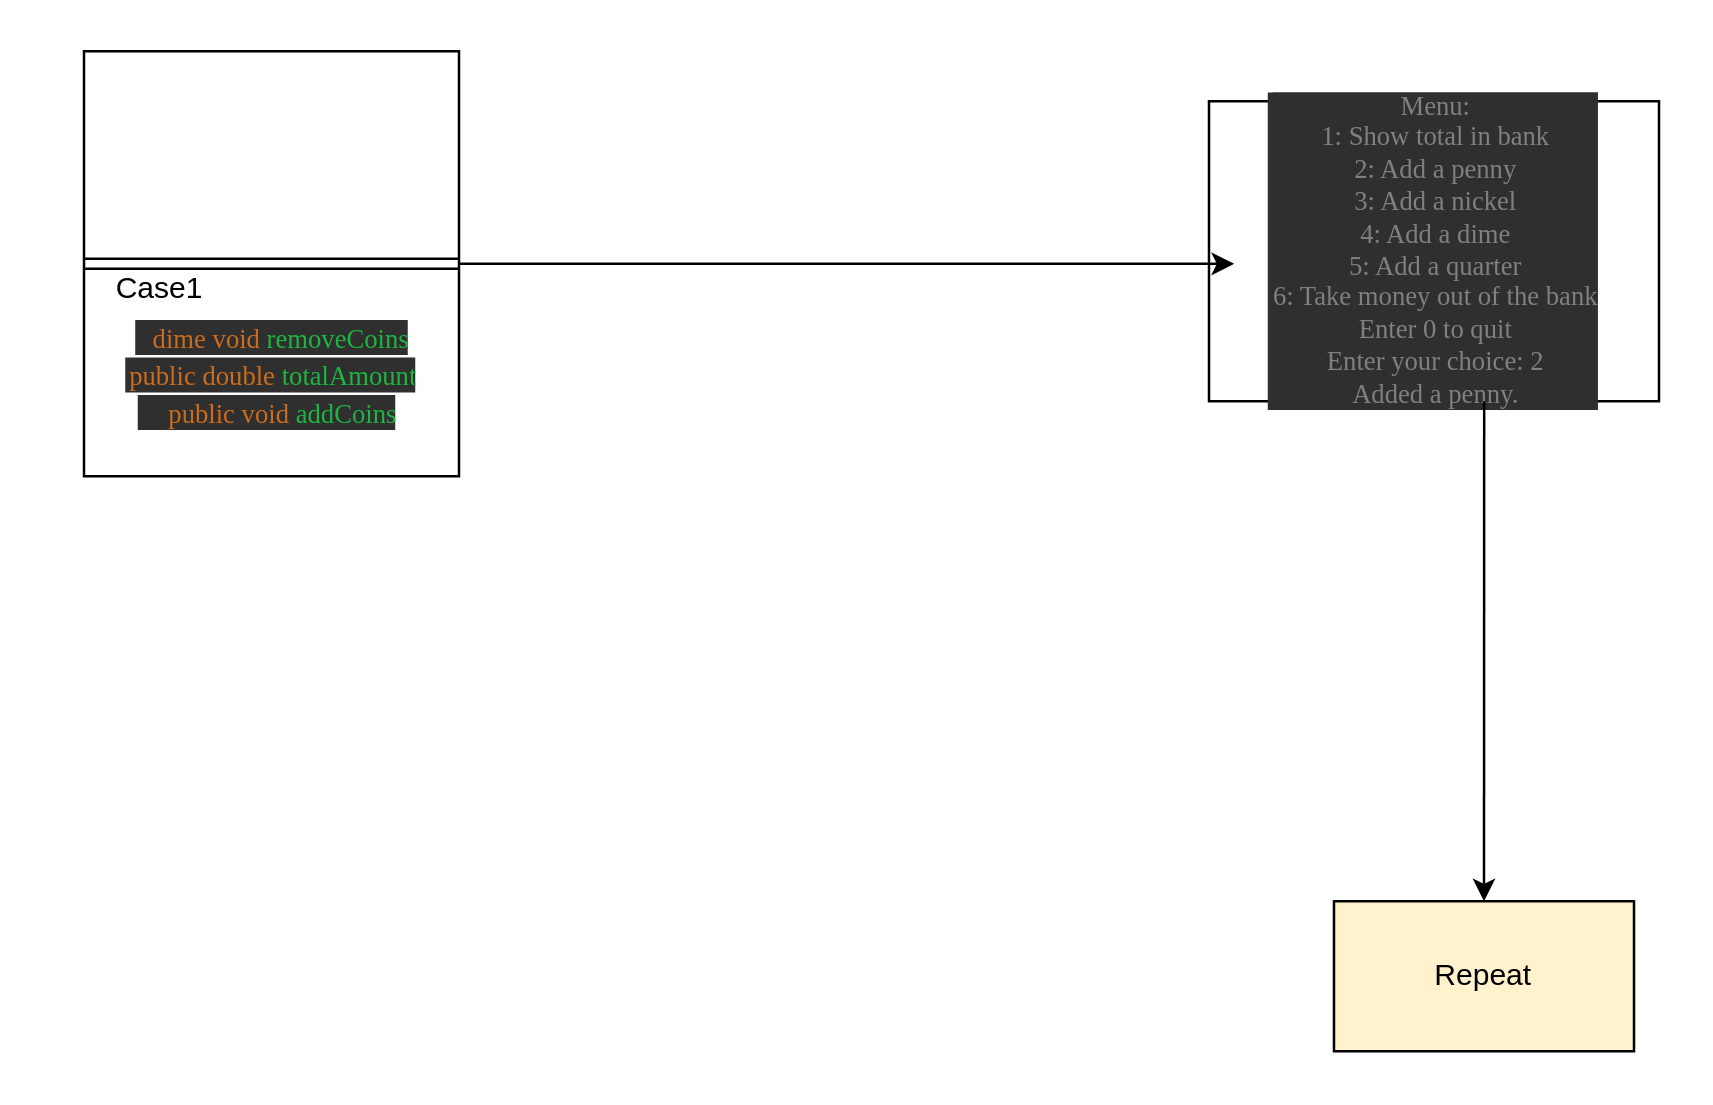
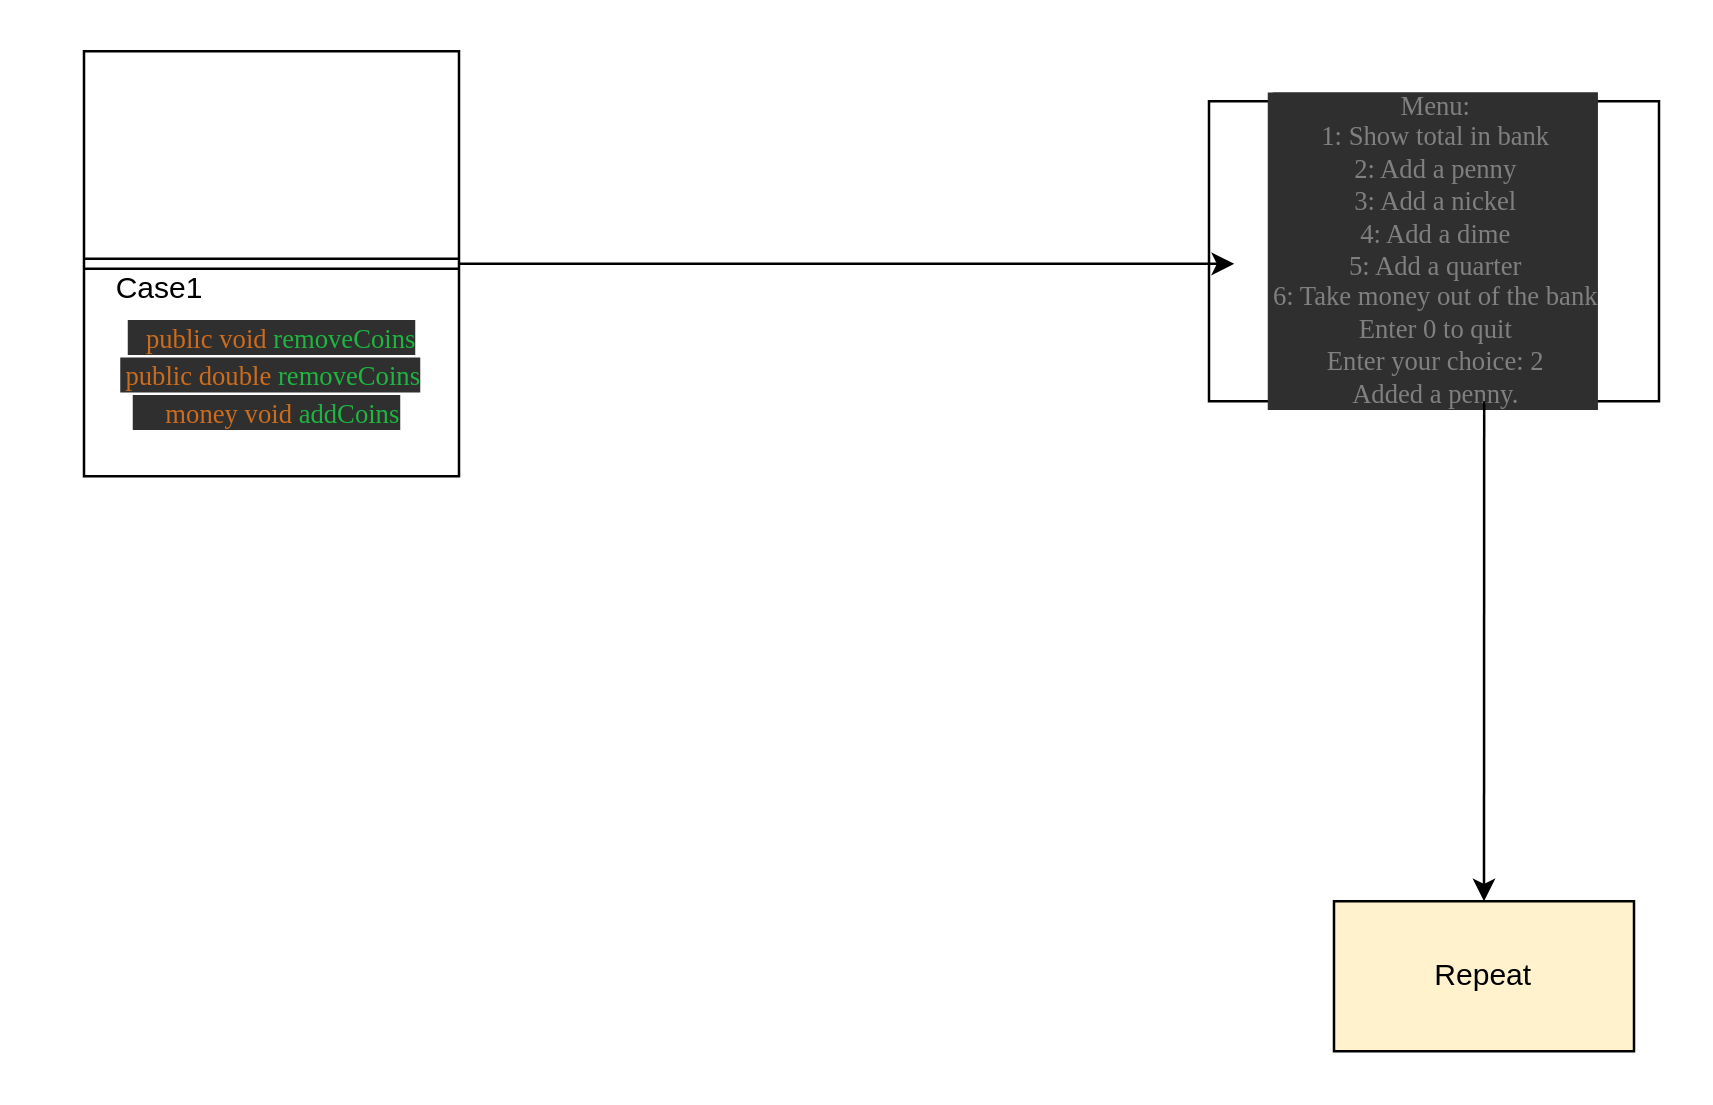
  <mxCell id="0" />
  <mxCell id="1" parent="0" />
  <mxCell id="2" value="&lt;div&gt;&lt;br&gt;&lt;/div&gt;" style="rounded=0;whiteSpace=wrap;html=1;" vertex="1" parent="1"><mxGeometry x="33" y="20" width="150" height="170" as="geometry" /></mxCell>
  <mxCell id="3" value="" style="shape=link;html=1;rounded=0;exitX=0;exitY=0.5;exitDx=0;exitDy=0;entryX=1;entryY=0.5;entryDx=0;entryDy=0;" edge="1" parent="1" source="2" target="2"><mxGeometry width="100" relative="1" as="geometry"><mxPoint x="153" y="30" as="sourcePoint" /><mxPoint x="253" y="30" as="targetPoint" /></mxGeometry></mxCell>
  <mxCell id="4" value="Case1" style="text;html=1;align=center;verticalAlign=middle;resizable=0;points=[];autosize=1;strokeColor=none;fillColor=none;" vertex="1" parent="1"><mxGeometry x="33" y="100" width="60" height="30" as="geometry" /></mxCell>
- <mxCell id="5" value="&lt;span style=&quot;background-color:#2f2f2f;padding:0px 0px 0px 2px;&quot;&gt;&lt;span style=&quot;color: rgb(204, 204, 204); font-family: Consolas; font-size: 8pt; white-space: pre;&quot;&gt;&lt;span style=&quot;color:#d9e8f7;&quot;&gt;  &lt;/span&gt;&lt;span style=&quot;color:#cc6c1d;&quot;&gt;dime&lt;/span&gt;&lt;span style=&quot;color:#d9e8f7;&quot;&gt; &lt;/span&gt;&lt;span style=&quot;color:#cc6c1d;&quot;&gt;void&lt;/span&gt;&lt;span style=&quot;color:#d9e8f7;&quot;&gt; &lt;/span&gt;&lt;span style=&quot;color:#1eb540;&quot;&gt;removeCoins&lt;/span&gt;&lt;/span&gt;&lt;/span&gt;" style="text;html=1;align=center;verticalAlign=middle;whiteSpace=wrap;rounded=0;" vertex="1" parent="1"><mxGeometry x="25.5" y="120" width="165" height="30" as="geometry" /></mxCell>
- <mxCell id="6" value="&lt;span style=&quot;background-color:#2f2f2f;padding:0px 0px 0px 2px;&quot;&gt;&lt;span style=&quot;color: rgb(204, 204, 204); font-family: Consolas; font-size: 8pt; white-space: pre;&quot;&gt;&lt;span style=&quot;color:#d9e8f7;&quot;&gt;&lt;/span&gt;&lt;span style=&quot;color:#cc6c1d;&quot;&gt;public&lt;/span&gt;&lt;span style=&quot;color:#d9e8f7;&quot;&gt; &lt;/span&gt;&lt;span style=&quot;color:#cc6c1d;&quot;&gt;double&lt;/span&gt;&lt;span style=&quot;color:#d9e8f7;&quot;&gt; &lt;/span&gt;&lt;span style=&quot;color:#1eb540;&quot;&gt;totalAmount&lt;/span&gt;&lt;/span&gt;&lt;/span&gt;" style="text;html=1;align=center;verticalAlign=middle;whiteSpace=wrap;rounded=0;" vertex="1" parent="1"><mxGeometry x="23" y="135" width="170" height="30" as="geometry" /></mxCell>
- <mxCell id="7" value="&lt;span style=&quot;background-color:#2f2f2f;padding:0px 0px 0px 2px;&quot;&gt;&lt;span style=&quot;color: rgb(204, 204, 204); font-family: Consolas; font-size: 8pt; white-space-collapse: preserve;&quot;&gt;&lt;span style=&quot;color:#d9e8f7;&quot;&gt;    &lt;/span&gt;&lt;span style=&quot;color:#cc6c1d;&quot;&gt;public&lt;/span&gt;&lt;span style=&quot;color:#d9e8f7;&quot;&gt; &lt;/span&gt;&lt;span style=&quot;color:#cc6c1d;&quot;&gt;void&lt;/span&gt;&lt;span style=&quot;color:#d9e8f7;&quot;&gt; &lt;/span&gt;&lt;span style=&quot;color:#1eb540;&quot;&gt;addCoins&lt;/span&gt;&lt;/span&gt;&lt;/span&gt;" style="text;html=1;align=center;verticalAlign=middle;resizable=0;points=[];autosize=1;strokeColor=none;fillColor=none;" vertex="1" parent="1"><mxGeometry x="20.5" y="150" width="170" height="30" as="geometry" /></mxCell>
+ <mxCell id="5" value="&lt;span style=&quot;background-color:#2f2f2f;padding:0px 0px 0px 2px;&quot;&gt;&lt;span style=&quot;color: rgb(204, 204, 204); font-family: Consolas; font-size: 8pt; white-space: pre;&quot;&gt;&lt;span style=&quot;color:#d9e8f7;&quot;&gt;  &lt;/span&gt;&lt;span style=&quot;color:#cc6c1d;&quot;&gt;public&lt;/span&gt;&lt;span style=&quot;color:#d9e8f7;&quot;&gt; &lt;/span&gt;&lt;span style=&quot;color:#cc6c1d;&quot;&gt;void&lt;/span&gt;&lt;span style=&quot;color:#d9e8f7;&quot;&gt; &lt;/span&gt;&lt;span style=&quot;color:#1eb540;&quot;&gt;removeCoins&lt;/span&gt;&lt;/span&gt;&lt;/span&gt;" style="text;html=1;align=center;verticalAlign=middle;whiteSpace=wrap;rounded=0;" vertex="1" parent="1"><mxGeometry x="25.5" y="120" width="165" height="30" as="geometry" /></mxCell>
+ <mxCell id="6" value="&lt;span style=&quot;background-color:#2f2f2f;padding:0px 0px 0px 2px;&quot;&gt;&lt;span style=&quot;color: rgb(204, 204, 204); font-family: Consolas; font-size: 8pt; white-space: pre;&quot;&gt;&lt;span style=&quot;color:#d9e8f7;&quot;&gt;&lt;/span&gt;&lt;span style=&quot;color:#cc6c1d;&quot;&gt;public&lt;/span&gt;&lt;span style=&quot;color:#d9e8f7;&quot;&gt; &lt;/span&gt;&lt;span style=&quot;color:#cc6c1d;&quot;&gt;double&lt;/span&gt;&lt;span style=&quot;color:#d9e8f7;&quot;&gt; &lt;/span&gt;&lt;span style=&quot;color:#1eb540;&quot;&gt;removeCoins&lt;/span&gt;&lt;/span&gt;&lt;/span&gt;" style="text;html=1;align=center;verticalAlign=middle;whiteSpace=wrap;rounded=0;" vertex="1" parent="1"><mxGeometry x="23" y="135" width="170" height="30" as="geometry" /></mxCell>
+ <mxCell id="7" value="&lt;span style=&quot;background-color:#2f2f2f;padding:0px 0px 0px 2px;&quot;&gt;&lt;span style=&quot;color: rgb(204, 204, 204); font-family: Consolas; font-size: 8pt; white-space-collapse: preserve;&quot;&gt;&lt;span style=&quot;color:#d9e8f7;&quot;&gt;    &lt;/span&gt;&lt;span style=&quot;color:#cc6c1d;&quot;&gt;money&lt;/span&gt;&lt;span style=&quot;color:#d9e8f7;&quot;&gt; &lt;/span&gt;&lt;span style=&quot;color:#cc6c1d;&quot;&gt;void&lt;/span&gt;&lt;span style=&quot;color:#d9e8f7;&quot;&gt; &lt;/span&gt;&lt;span style=&quot;color:#1eb540;&quot;&gt;addCoins&lt;/span&gt;&lt;/span&gt;&lt;/span&gt;" style="text;html=1;align=center;verticalAlign=middle;resizable=0;points=[];autosize=1;strokeColor=none;fillColor=none;" vertex="1" parent="1"><mxGeometry x="20.5" y="150" width="170" height="30" as="geometry" /></mxCell>
  <mxCell id="8" value="&lt;div style=&quot;background-color:#2f2f2f;padding:0px 0px 0px 2px;&quot;&gt;&lt;div style=&quot;color:#cccccc;background-color:#2f2f2f;font-family:&amp;quot;Consolas&amp;quot;;font-size:8pt;white-space:pre;&quot;&gt;&lt;p style=&quot;margin:0;&quot;&gt;&lt;span style=&quot;color:#808080;&quot;&gt;Menu:&lt;/span&gt;&lt;/p&gt;&lt;p style=&quot;margin:0;&quot;&gt;&lt;span style=&quot;color:#808080;&quot;&gt;1: Show total in bank&lt;/span&gt;&lt;/p&gt;&lt;p style=&quot;margin:0;&quot;&gt;&lt;span style=&quot;color:#808080;&quot;&gt;2: Add a penny&lt;/span&gt;&lt;/p&gt;&lt;p style=&quot;margin:0;&quot;&gt;&lt;span style=&quot;color:#808080;&quot;&gt;3: Add a nickel&lt;/span&gt;&lt;/p&gt;&lt;p style=&quot;margin:0;&quot;&gt;&lt;span style=&quot;color:#808080;&quot;&gt;4: Add a dime&lt;/span&gt;&lt;/p&gt;&lt;p style=&quot;margin:0;&quot;&gt;&lt;span style=&quot;color:#808080;&quot;&gt;5: Add a quarter&lt;/span&gt;&lt;/p&gt;&lt;p style=&quot;margin:0;&quot;&gt;&lt;span style=&quot;color:#808080;&quot;&gt;6: Take money out of the bank&lt;/span&gt;&lt;/p&gt;&lt;p style=&quot;margin:0;&quot;&gt;&lt;span style=&quot;color:#808080;&quot;&gt;Enter 0 to quit&lt;/span&gt;&lt;/p&gt;&lt;p style=&quot;margin:0;&quot;&gt;&lt;span style=&quot;color:#808080;&quot;&gt;Enter your choice: 2&lt;/span&gt;&lt;/p&gt;&lt;p style=&quot;margin:0;&quot;&gt;&lt;span style=&quot;color:#808080;&quot;&gt;Added a penny.&lt;/span&gt;&lt;/p&gt;&lt;/div&gt;&lt;/div&gt;" style="rounded=0;whiteSpace=wrap;html=1;" vertex="1" parent="1"><mxGeometry x="483" y="40" width="180" height="120" as="geometry" /></mxCell>
  <mxCell id="9" style="edgeStyle=orthogonalEdgeStyle;rounded=0;orthogonalLoop=1;jettySize=auto;html=1;entryX=0.056;entryY=0.542;entryDx=0;entryDy=0;entryPerimeter=0;" edge="1" parent="1" source="2" target="8"><mxGeometry relative="1" as="geometry" /></mxCell>
  <mxCell id="10" value="" style="edgeStyle=none;orthogonalLoop=1;jettySize=auto;html=1;rounded=0;exitX=0.471;exitY=0.962;exitDx=0;exitDy=0;exitPerimeter=0;" edge="1" parent="1"><mxGeometry width="100" relative="1" as="geometry"><mxPoint x="593.07" y="160" as="sourcePoint" /><mxPoint x="593" y="360" as="targetPoint" /><Array as="points" /></mxGeometry></mxCell>
  <mxCell id="11" value="Repeat" style="rounded=0;whiteSpace=wrap;html=1;fillColor=#fff2cc;" vertex="1" parent="1"><mxGeometry x="533" y="360" width="120" height="60" as="geometry" /></mxCell>
